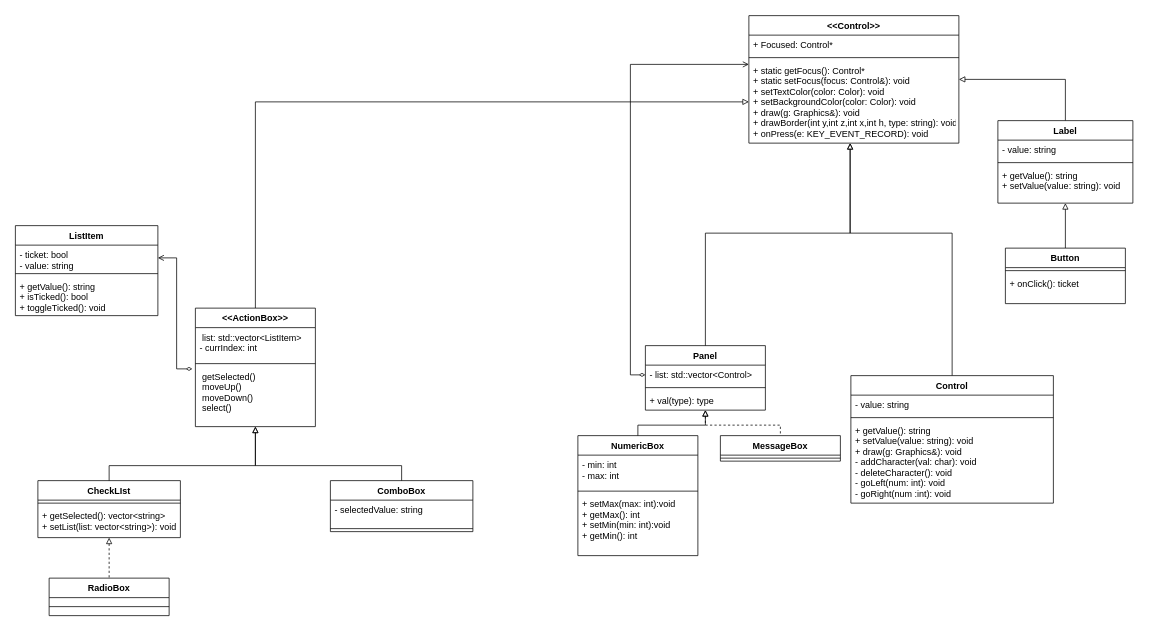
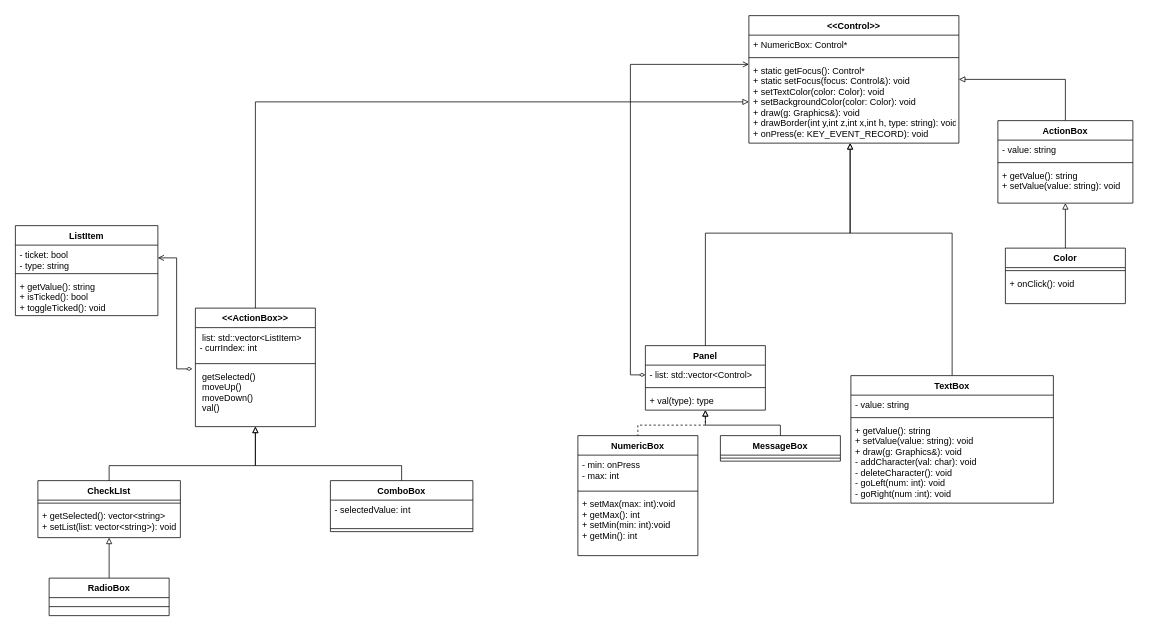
  <mxCell id="0" />
  <mxCell id="1" parent="0" />
  <mxCell id="2" value="NumericBox" style="swimlane;fontStyle=1;align=center;verticalAlign=top;childLayout=stackLayout;horizontal=1;startSize=26;horizontalStack=0;resizeParent=1;resizeParentMax=0;resizeLast=0;collapsible=1;marginBottom=0;" parent="1" vertex="1"><mxGeometry x="770" y="580" width="160" height="160" as="geometry" /></mxCell>
- <mxCell id="3" value="- min: int&#10;- max: int" style="text;strokeColor=none;fillColor=none;align=left;verticalAlign=top;spacingLeft=4;spacingRight=4;overflow=hidden;rotatable=0;points=[[0,0.5],[1,0.5]];portConstraint=eastwest;" parent="2" vertex="1"><mxGeometry y="26" width="160" height="44" as="geometry" /></mxCell>
+ <mxCell id="3" value="- min: onPress&#10;- max: int" style="text;strokeColor=none;fillColor=none;align=left;verticalAlign=top;spacingLeft=4;spacingRight=4;overflow=hidden;rotatable=0;points=[[0,0.5],[1,0.5]];portConstraint=eastwest;" parent="2" vertex="1"><mxGeometry y="26" width="160" height="44" as="geometry" /></mxCell>
  <mxCell id="4" value="" style="line;strokeWidth=1;fillColor=none;align=left;verticalAlign=middle;spacingTop=-1;spacingLeft=3;spacingRight=3;rotatable=0;labelPosition=right;points=[];portConstraint=eastwest;" parent="2" vertex="1"><mxGeometry y="70" width="160" height="8" as="geometry" /></mxCell>
  <mxCell id="5" value="+ setMax(max: int):void&#10;+ getMax(): int&#10;+ setMin(min: int):void&#10;+ getMin(): int" style="text;strokeColor=none;fillColor=none;align=left;verticalAlign=top;spacingLeft=4;spacingRight=4;overflow=hidden;rotatable=0;points=[[0,0.5],[1,0.5]];portConstraint=eastwest;" parent="2" vertex="1"><mxGeometry y="78" width="160" height="82" as="geometry" /></mxCell>
  <mxCell id="6" value="MessageBox" style="swimlane;fontStyle=1;align=center;verticalAlign=top;childLayout=stackLayout;horizontal=1;startSize=26;horizontalStack=0;resizeParent=1;resizeParentMax=0;resizeLast=0;collapsible=1;marginBottom=0;" parent="1" vertex="1"><mxGeometry x="960" y="580" width="160" height="34" as="geometry" /></mxCell>
  <mxCell id="7" value="" style="line;strokeWidth=1;fillColor=none;align=left;verticalAlign=middle;spacingTop=-1;spacingLeft=3;spacingRight=3;rotatable=0;labelPosition=right;points=[];portConstraint=eastwest;" parent="6" vertex="1"><mxGeometry y="26" width="160" height="8" as="geometry" /></mxCell>
- <mxCell id="8" style="edgeStyle=orthogonalEdgeStyle;rounded=0;orthogonalLoop=1;jettySize=auto;html=1;entryX=0.5;entryY=0;entryDx=0;entryDy=0;endArrow=none;endFill=0;startArrow=block;startFill=0;" parent="1" source="10" target="2" edge="1"><mxGeometry relative="1" as="geometry" /></mxCell>
- <mxCell id="9" style="edgeStyle=orthogonalEdgeStyle;rounded=0;orthogonalLoop=1;jettySize=auto;html=1;entryX=0.5;entryY=0;entryDx=0;entryDy=0;endArrow=none;endFill=0;startArrow=block;startFill=0;dashed=1;" parent="1" source="10" target="6" edge="1"><mxGeometry relative="1" as="geometry" /></mxCell>
+ <mxCell id="8" style="edgeStyle=orthogonalEdgeStyle;rounded=0;orthogonalLoop=1;jettySize=auto;html=1;entryX=0.5;entryY=0;entryDx=0;entryDy=0;endArrow=none;endFill=0;startArrow=block;startFill=0;dashed=1;" parent="1" source="10" target="2" edge="1"><mxGeometry relative="1" as="geometry" /></mxCell>
+ <mxCell id="9" style="edgeStyle=orthogonalEdgeStyle;rounded=0;orthogonalLoop=1;jettySize=auto;html=1;entryX=0.5;entryY=0;entryDx=0;entryDy=0;endArrow=none;endFill=0;startArrow=block;startFill=0;" parent="1" source="10" target="6" edge="1"><mxGeometry relative="1" as="geometry" /></mxCell>
  <mxCell id="10" value="Panel" style="swimlane;fontStyle=1;align=center;verticalAlign=top;childLayout=stackLayout;horizontal=1;startSize=26;horizontalStack=0;resizeParent=1;resizeParentMax=0;resizeLast=0;collapsible=1;marginBottom=0;" parent="1" vertex="1"><mxGeometry x="860" y="460" width="160" height="86" as="geometry" /></mxCell>
  <mxCell id="11" value="- list: std::vector&lt;Control&gt;" style="text;strokeColor=none;fillColor=none;align=left;verticalAlign=top;spacingLeft=4;spacingRight=4;overflow=hidden;rotatable=0;points=[[0,0.5],[1,0.5]];portConstraint=eastwest;" parent="10" vertex="1"><mxGeometry y="26" width="160" height="26" as="geometry" /></mxCell>
  <mxCell id="12" value="" style="line;strokeWidth=1;fillColor=none;align=left;verticalAlign=middle;spacingTop=-1;spacingLeft=3;spacingRight=3;rotatable=0;labelPosition=right;points=[];portConstraint=eastwest;" parent="10" vertex="1"><mxGeometry y="52" width="160" height="8" as="geometry" /></mxCell>
  <mxCell id="13" value="+ val(type): type" style="text;strokeColor=none;fillColor=none;align=left;verticalAlign=top;spacingLeft=4;spacingRight=4;overflow=hidden;rotatable=0;points=[[0,0.5],[1,0.5]];portConstraint=eastwest;" parent="10" vertex="1"><mxGeometry y="60" width="160" height="26" as="geometry" /></mxCell>
  <mxCell id="14" style="edgeStyle=orthogonalEdgeStyle;rounded=0;orthogonalLoop=1;jettySize=auto;html=1;entryX=0.5;entryY=0;entryDx=0;entryDy=0;endArrow=none;endFill=0;startArrow=block;startFill=0;" parent="1" source="18" target="32" edge="1"><mxGeometry relative="1" as="geometry" /></mxCell>
  <mxCell id="15" style="edgeStyle=orthogonalEdgeStyle;rounded=0;orthogonalLoop=1;jettySize=auto;html=1;endArrow=none;endFill=0;startArrow=block;startFill=0;" parent="1" source="18" target="10" edge="1"><mxGeometry relative="1" as="geometry"><Array as="points"><mxPoint x="1133" y="310" /><mxPoint x="940" y="310" /></Array></mxGeometry></mxCell>
  <mxCell id="16" style="edgeStyle=orthogonalEdgeStyle;rounded=0;orthogonalLoop=1;jettySize=auto;html=1;endArrow=none;endFill=0;startArrow=block;startFill=0;" parent="1" source="18" target="42" edge="1"><mxGeometry relative="1" as="geometry"><Array as="points"><mxPoint x="1133" y="310" /><mxPoint x="1269" y="310" /></Array></mxGeometry></mxCell>
  <mxCell id="17" style="edgeStyle=orthogonalEdgeStyle;rounded=0;orthogonalLoop=1;jettySize=auto;html=1;entryX=0;entryY=0.5;entryDx=0;entryDy=0;startArrow=open;startFill=0;endArrow=diamondThin;endFill=0;" parent="1" source="18" target="11" edge="1"><mxGeometry relative="1" as="geometry"><Array as="points"><mxPoint x="840" y="85" /><mxPoint x="840" y="499" /></Array></mxGeometry></mxCell>
  <mxCell id="18" value="&lt;&lt;Control&gt;&gt;" style="swimlane;fontStyle=1;align=center;verticalAlign=top;childLayout=stackLayout;horizontal=1;startSize=26;horizontalStack=0;resizeParent=1;resizeParentMax=0;resizeLast=0;collapsible=1;marginBottom=0;" parent="1" vertex="1"><mxGeometry x="998" y="20" width="280" height="170" as="geometry" /></mxCell>
- <mxCell id="19" value="+ Focused: Control*" style="text;strokeColor=none;fillColor=none;align=left;verticalAlign=top;spacingLeft=4;spacingRight=4;overflow=hidden;rotatable=0;points=[[0,0.5],[1,0.5]];portConstraint=eastwest;" parent="18" vertex="1"><mxGeometry y="26" width="280" height="26" as="geometry" /></mxCell>
+ <mxCell id="19" value="+ NumericBox: Control*" style="text;strokeColor=none;fillColor=none;align=left;verticalAlign=top;spacingLeft=4;spacingRight=4;overflow=hidden;rotatable=0;points=[[0,0.5],[1,0.5]];portConstraint=eastwest;" parent="18" vertex="1"><mxGeometry y="26" width="280" height="26" as="geometry" /></mxCell>
  <mxCell id="20" value="" style="line;strokeWidth=1;fillColor=none;align=left;verticalAlign=middle;spacingTop=-1;spacingLeft=3;spacingRight=3;rotatable=0;labelPosition=right;points=[];portConstraint=eastwest;" parent="18" vertex="1"><mxGeometry y="52" width="280" height="8" as="geometry" /></mxCell>
  <mxCell id="21" value="+ static getFocus(): Control*&#10;+ static setFocus(focus: Control&amp;): void&#10;+ setTextColor(color: Color): void&#10;+ setBackgroundColor(color: Color): void&#10;+ draw(g: Graphics&amp;): void&#10;+ drawBorder(int y,int z,int x,int h, type: string): void&#10;+ onPress(e: KEY_EVENT_RECORD): void" style="text;strokeColor=none;fillColor=none;align=left;verticalAlign=top;spacingLeft=4;spacingRight=4;overflow=hidden;rotatable=0;points=[[0,0.5],[1,0.5]];portConstraint=eastwest;" parent="18" vertex="1"><mxGeometry y="60" width="280" height="110" as="geometry" /></mxCell>
- <mxCell id="22" style="edgeStyle=orthogonalEdgeStyle;rounded=0;orthogonalLoop=1;jettySize=auto;html=1;entryX=0.5;entryY=0;entryDx=0;entryDy=0;startArrow=block;startFill=0;endArrow=none;endFill=0;dashed=1;" parent="1" source="23" target="53" edge="1"><mxGeometry relative="1" as="geometry" /></mxCell>
+ <mxCell id="22" style="edgeStyle=orthogonalEdgeStyle;rounded=0;orthogonalLoop=1;jettySize=auto;html=1;entryX=0.5;entryY=0;entryDx=0;entryDy=0;startArrow=block;startFill=0;endArrow=none;endFill=0;" parent="1" source="23" target="53" edge="1"><mxGeometry relative="1" as="geometry" /></mxCell>
  <mxCell id="23" value="CheckLIst" style="swimlane;fontStyle=1;align=center;verticalAlign=top;childLayout=stackLayout;horizontal=1;startSize=26;horizontalStack=0;resizeParent=1;resizeParentMax=0;resizeLast=0;collapsible=1;marginBottom=0;" parent="1" vertex="1"><mxGeometry x="50" y="640" width="190" height="76" as="geometry" /></mxCell>
  <mxCell id="24" value="" style="line;strokeWidth=1;fillColor=none;align=left;verticalAlign=middle;spacingTop=-1;spacingLeft=3;spacingRight=3;rotatable=0;labelPosition=right;points=[];portConstraint=eastwest;" parent="23" vertex="1"><mxGeometry y="26" width="190" height="8" as="geometry" /></mxCell>
  <mxCell id="25" value="+ getSelected(): vector&lt;string&gt;&#10;+ setList(list: vector&lt;string&gt;): void" style="text;strokeColor=none;fillColor=none;align=left;verticalAlign=top;spacingLeft=4;spacingRight=4;overflow=hidden;rotatable=0;points=[[0,0.5],[1,0.5]];portConstraint=eastwest;" parent="23" vertex="1"><mxGeometry y="34" width="190" height="42" as="geometry" /></mxCell>
  <mxCell id="26" value="ComboBox" style="swimlane;fontStyle=1;align=center;verticalAlign=top;childLayout=stackLayout;horizontal=1;startSize=26;horizontalStack=0;resizeParent=1;resizeParentMax=0;resizeLast=0;collapsible=1;marginBottom=0;" parent="1" vertex="1"><mxGeometry x="440" y="640" width="190" height="68" as="geometry" /></mxCell>
- <mxCell id="27" value="- selectedValue: string" style="text;strokeColor=none;fillColor=none;align=left;verticalAlign=top;spacingLeft=4;spacingRight=4;overflow=hidden;rotatable=0;points=[[0,0.5],[1,0.5]];portConstraint=eastwest;" parent="26" vertex="1"><mxGeometry y="26" width="190" height="34" as="geometry" /></mxCell>
+ <mxCell id="27" value="- selectedValue: int" style="text;strokeColor=none;fillColor=none;align=left;verticalAlign=top;spacingLeft=4;spacingRight=4;overflow=hidden;rotatable=0;points=[[0,0.5],[1,0.5]];portConstraint=eastwest;" parent="26" vertex="1"><mxGeometry y="26" width="190" height="34" as="geometry" /></mxCell>
  <mxCell id="28" value="" style="line;strokeWidth=1;fillColor=none;align=left;verticalAlign=middle;spacingTop=-1;spacingLeft=3;spacingRight=3;rotatable=0;labelPosition=right;points=[];portConstraint=eastwest;" parent="26" vertex="1"><mxGeometry y="60" width="190" height="8" as="geometry" /></mxCell>
  <mxCell id="29" style="edgeStyle=orthogonalEdgeStyle;rounded=0;orthogonalLoop=1;jettySize=auto;html=1;entryX=0.5;entryY=0;entryDx=0;entryDy=0;endArrow=none;endFill=0;startArrow=block;startFill=0;" parent="1" source="46" target="23" edge="1"><mxGeometry relative="1" as="geometry"><Array as="points"><mxPoint x="340" y="620" /><mxPoint x="145" y="620" /></Array></mxGeometry></mxCell>
  <mxCell id="30" style="edgeStyle=orthogonalEdgeStyle;rounded=0;orthogonalLoop=1;jettySize=auto;html=1;entryX=0.5;entryY=0;entryDx=0;entryDy=0;endArrow=none;endFill=0;startArrow=block;startFill=0;" parent="1" source="46" target="26" edge="1"><mxGeometry relative="1" as="geometry"><Array as="points"><mxPoint x="340" y="620" /><mxPoint x="535" y="620" /></Array></mxGeometry></mxCell>
  <mxCell id="31" style="edgeStyle=orthogonalEdgeStyle;rounded=0;orthogonalLoop=1;jettySize=auto;html=1;endArrow=none;endFill=0;startArrow=block;startFill=0;" parent="1" source="32" target="50" edge="1"><mxGeometry relative="1" as="geometry" /></mxCell>
- <mxCell id="32" value="Label" style="swimlane;fontStyle=1;align=center;verticalAlign=top;childLayout=stackLayout;horizontal=1;startSize=26;horizontalStack=0;resizeParent=1;resizeParentMax=0;resizeLast=0;collapsible=1;marginBottom=0;" parent="1" vertex="1"><mxGeometry x="1330" y="160" width="180" height="110" as="geometry" /></mxCell>
+ <mxCell id="32" value="ActionBox" style="swimlane;fontStyle=1;align=center;verticalAlign=top;childLayout=stackLayout;horizontal=1;startSize=26;horizontalStack=0;resizeParent=1;resizeParentMax=0;resizeLast=0;collapsible=1;marginBottom=0;" parent="1" vertex="1"><mxGeometry x="1330" y="160" width="180" height="110" as="geometry" /></mxCell>
  <mxCell id="33" value="- value: string" style="text;strokeColor=none;fillColor=none;align=left;verticalAlign=top;spacingLeft=4;spacingRight=4;overflow=hidden;rotatable=0;points=[[0,0.5],[1,0.5]];portConstraint=eastwest;" parent="32" vertex="1"><mxGeometry y="26" width="180" height="26" as="geometry" /></mxCell>
  <mxCell id="34" value="" style="line;strokeWidth=1;fillColor=none;align=left;verticalAlign=middle;spacingTop=-1;spacingLeft=3;spacingRight=3;rotatable=0;labelPosition=right;points=[];portConstraint=eastwest;" parent="32" vertex="1"><mxGeometry y="52" width="180" height="8" as="geometry" /></mxCell>
  <mxCell id="35" value="+ getValue(): string&#10;+ setValue(value: string): void&#10;" style="text;strokeColor=none;fillColor=none;align=left;verticalAlign=top;spacingLeft=4;spacingRight=4;overflow=hidden;rotatable=0;points=[[0,0.5],[1,0.5]];portConstraint=eastwest;" parent="32" vertex="1"><mxGeometry y="60" width="180" height="50" as="geometry" /></mxCell>
  <mxCell id="36" style="edgeStyle=orthogonalEdgeStyle;rounded=0;orthogonalLoop=1;jettySize=auto;html=1;entryX=0.5;entryY=0;entryDx=0;entryDy=0;startArrow=block;startFill=0;endArrow=none;endFill=0;" parent="1" source="21" target="46" edge="1"><mxGeometry relative="1" as="geometry" /></mxCell>
  <mxCell id="37" value="ListItem" style="swimlane;fontStyle=1;align=center;verticalAlign=top;childLayout=stackLayout;horizontal=1;startSize=26;horizontalStack=0;resizeParent=1;resizeParentMax=0;resizeLast=0;collapsible=1;marginBottom=0;" parent="1" vertex="1"><mxGeometry x="20" y="300" width="190" height="120" as="geometry" /></mxCell>
- <mxCell id="38" value="- ticket: bool&#10;- value: string" style="text;strokeColor=none;fillColor=none;align=left;verticalAlign=top;spacingLeft=4;spacingRight=4;overflow=hidden;rotatable=0;points=[[0,0.5],[1,0.5]];portConstraint=eastwest;" parent="37" vertex="1"><mxGeometry y="26" width="190" height="34" as="geometry" /></mxCell>
+ <mxCell id="38" value="- ticket: bool&#10;- type: string" style="text;strokeColor=none;fillColor=none;align=left;verticalAlign=top;spacingLeft=4;spacingRight=4;overflow=hidden;rotatable=0;points=[[0,0.5],[1,0.5]];portConstraint=eastwest;" parent="37" vertex="1"><mxGeometry y="26" width="190" height="34" as="geometry" /></mxCell>
  <mxCell id="39" value="" style="line;strokeWidth=1;fillColor=none;align=left;verticalAlign=middle;spacingTop=-1;spacingLeft=3;spacingRight=3;rotatable=0;labelPosition=right;points=[];portConstraint=eastwest;" parent="37" vertex="1"><mxGeometry y="60" width="190" height="8" as="geometry" /></mxCell>
  <mxCell id="40" value="+ getValue(): string&#10;+ isTicked(): bool&#10;+ toggleTicked(): void" style="text;strokeColor=none;fillColor=none;align=left;verticalAlign=top;spacingLeft=4;spacingRight=4;overflow=hidden;rotatable=0;points=[[0,0.5],[1,0.5]];portConstraint=eastwest;" parent="37" vertex="1"><mxGeometry y="68" width="190" height="52" as="geometry" /></mxCell>
  <mxCell id="41" style="edgeStyle=orthogonalEdgeStyle;rounded=0;orthogonalLoop=1;jettySize=auto;html=1;entryX=-0.025;entryY=0.038;entryDx=0;entryDy=0;entryPerimeter=0;startArrow=open;startFill=0;endArrow=diamondThin;endFill=0;" parent="1" source="38" target="49" edge="1"><mxGeometry relative="1" as="geometry" /></mxCell>
- <mxCell id="42" value="Control" style="swimlane;fontStyle=1;align=center;verticalAlign=top;childLayout=stackLayout;horizontal=1;startSize=26;horizontalStack=0;resizeParent=1;resizeParentMax=0;resizeLast=0;collapsible=1;marginBottom=0;" parent="1" vertex="1"><mxGeometry x="1134" y="500" width="270" height="170" as="geometry" /></mxCell>
+ <mxCell id="42" value="TextBox" style="swimlane;fontStyle=1;align=center;verticalAlign=top;childLayout=stackLayout;horizontal=1;startSize=26;horizontalStack=0;resizeParent=1;resizeParentMax=0;resizeLast=0;collapsible=1;marginBottom=0;" parent="1" vertex="1"><mxGeometry x="1134" y="500" width="270" height="170" as="geometry" /></mxCell>
  <mxCell id="43" value="- value: string" style="text;strokeColor=none;fillColor=none;align=left;verticalAlign=top;spacingLeft=4;spacingRight=4;overflow=hidden;rotatable=0;points=[[0,0.5],[1,0.5]];portConstraint=eastwest;" parent="42" vertex="1"><mxGeometry y="26" width="270" height="26" as="geometry" /></mxCell>
  <mxCell id="44" value="" style="line;strokeWidth=1;fillColor=none;align=left;verticalAlign=middle;spacingTop=-1;spacingLeft=3;spacingRight=3;rotatable=0;labelPosition=right;points=[];portConstraint=eastwest;" parent="42" vertex="1"><mxGeometry y="52" width="270" height="8" as="geometry" /></mxCell>
  <mxCell id="45" value="+ getValue(): string&#10;+ setValue(value: string): void&#10;+ draw(g: Graphics&amp;): void&#10;- addCharacter(val: char): void&#10;- deleteCharacter(): void&#10;- goLeft(num: int): void&#10;- goRight(num :int): void&#10;" style="text;strokeColor=none;fillColor=none;align=left;verticalAlign=top;spacingLeft=4;spacingRight=4;overflow=hidden;rotatable=0;points=[[0,0.5],[1,0.5]];portConstraint=eastwest;" parent="42" vertex="1"><mxGeometry y="60" width="270" height="110" as="geometry" /></mxCell>
  <mxCell id="46" value="&lt;&lt;ActionBox&gt;&gt;" style="swimlane;fontStyle=1;align=center;verticalAlign=top;childLayout=stackLayout;horizontal=1;startSize=26;horizontalStack=0;resizeParent=1;resizeParentMax=0;resizeLast=0;collapsible=1;marginBottom=0;" parent="1" vertex="1"><mxGeometry x="260" y="410" width="160" height="158" as="geometry" /></mxCell>
  <mxCell id="47" value=" list: std::vector&lt;ListItem&gt;&#10;- currIndex: int" style="text;strokeColor=none;fillColor=none;align=left;verticalAlign=top;spacingLeft=4;spacingRight=4;overflow=hidden;rotatable=0;points=[[0,0.5],[1,0.5]];portConstraint=eastwest;" parent="46" vertex="1"><mxGeometry y="26" width="160" height="44" as="geometry" /></mxCell>
  <mxCell id="48" value="" style="line;strokeWidth=1;fillColor=none;align=left;verticalAlign=middle;spacingTop=-1;spacingLeft=3;spacingRight=3;rotatable=0;labelPosition=right;points=[];portConstraint=eastwest;" parent="46" vertex="1"><mxGeometry y="70" width="160" height="8" as="geometry" /></mxCell>
- <mxCell id="49" value=" getSelected()&#10; moveUp()&#10; moveDown()&#10; select()" style="text;strokeColor=none;fillColor=none;align=left;verticalAlign=top;spacingLeft=4;spacingRight=4;overflow=hidden;rotatable=0;points=[[0,0.5],[1,0.5]];portConstraint=eastwest;" parent="46" vertex="1"><mxGeometry y="78" width="160" height="80" as="geometry" /></mxCell>
- <mxCell id="50" value="Button" style="swimlane;fontStyle=1;align=center;verticalAlign=top;childLayout=stackLayout;horizontal=1;startSize=26;horizontalStack=0;resizeParent=1;resizeParentMax=0;resizeLast=0;collapsible=1;marginBottom=0;" parent="1" vertex="1"><mxGeometry x="1340" y="330" width="160" height="74" as="geometry" /></mxCell>
+ <mxCell id="49" value=" getSelected()&#10; moveUp()&#10; moveDown()&#10; val()" style="text;strokeColor=none;fillColor=none;align=left;verticalAlign=top;spacingLeft=4;spacingRight=4;overflow=hidden;rotatable=0;points=[[0,0.5],[1,0.5]];portConstraint=eastwest;" parent="46" vertex="1"><mxGeometry y="78" width="160" height="80" as="geometry" /></mxCell>
+ <mxCell id="50" value="Color" style="swimlane;fontStyle=1;align=center;verticalAlign=top;childLayout=stackLayout;horizontal=1;startSize=26;horizontalStack=0;resizeParent=1;resizeParentMax=0;resizeLast=0;collapsible=1;marginBottom=0;" parent="1" vertex="1"><mxGeometry x="1340" y="330" width="160" height="74" as="geometry" /></mxCell>
  <mxCell id="51" value="" style="line;strokeWidth=1;fillColor=none;align=left;verticalAlign=middle;spacingTop=-1;spacingLeft=3;spacingRight=3;rotatable=0;labelPosition=right;points=[];portConstraint=eastwest;" parent="50" vertex="1"><mxGeometry y="26" width="160" height="8" as="geometry" /></mxCell>
- <mxCell id="52" value="+ onClick(): ticket" style="text;strokeColor=none;fillColor=none;align=left;verticalAlign=top;spacingLeft=4;spacingRight=4;overflow=hidden;rotatable=0;points=[[0,0.5],[1,0.5]];portConstraint=eastwest;" parent="50" vertex="1"><mxGeometry y="34" width="160" height="40" as="geometry" /></mxCell>
+ <mxCell id="52" value="+ onClick(): void" style="text;strokeColor=none;fillColor=none;align=left;verticalAlign=top;spacingLeft=4;spacingRight=4;overflow=hidden;rotatable=0;points=[[0,0.5],[1,0.5]];portConstraint=eastwest;" parent="50" vertex="1"><mxGeometry y="34" width="160" height="40" as="geometry" /></mxCell>
  <mxCell id="53" value="RadioBox" style="swimlane;fontStyle=1;align=center;verticalAlign=top;childLayout=stackLayout;horizontal=1;startSize=26;horizontalStack=0;resizeParent=1;resizeParentMax=0;resizeLast=0;collapsible=1;marginBottom=0;" parent="1" vertex="1"><mxGeometry x="65" y="770" width="160" height="50" as="geometry" /></mxCell>
  <mxCell id="54" value="" style="line;strokeWidth=1;fillColor=none;align=left;verticalAlign=middle;spacingTop=-1;spacingLeft=3;spacingRight=3;rotatable=0;labelPosition=right;points=[];portConstraint=eastwest;" parent="53" vertex="1"><mxGeometry y="26" width="160" height="24" as="geometry" /></mxCell>
